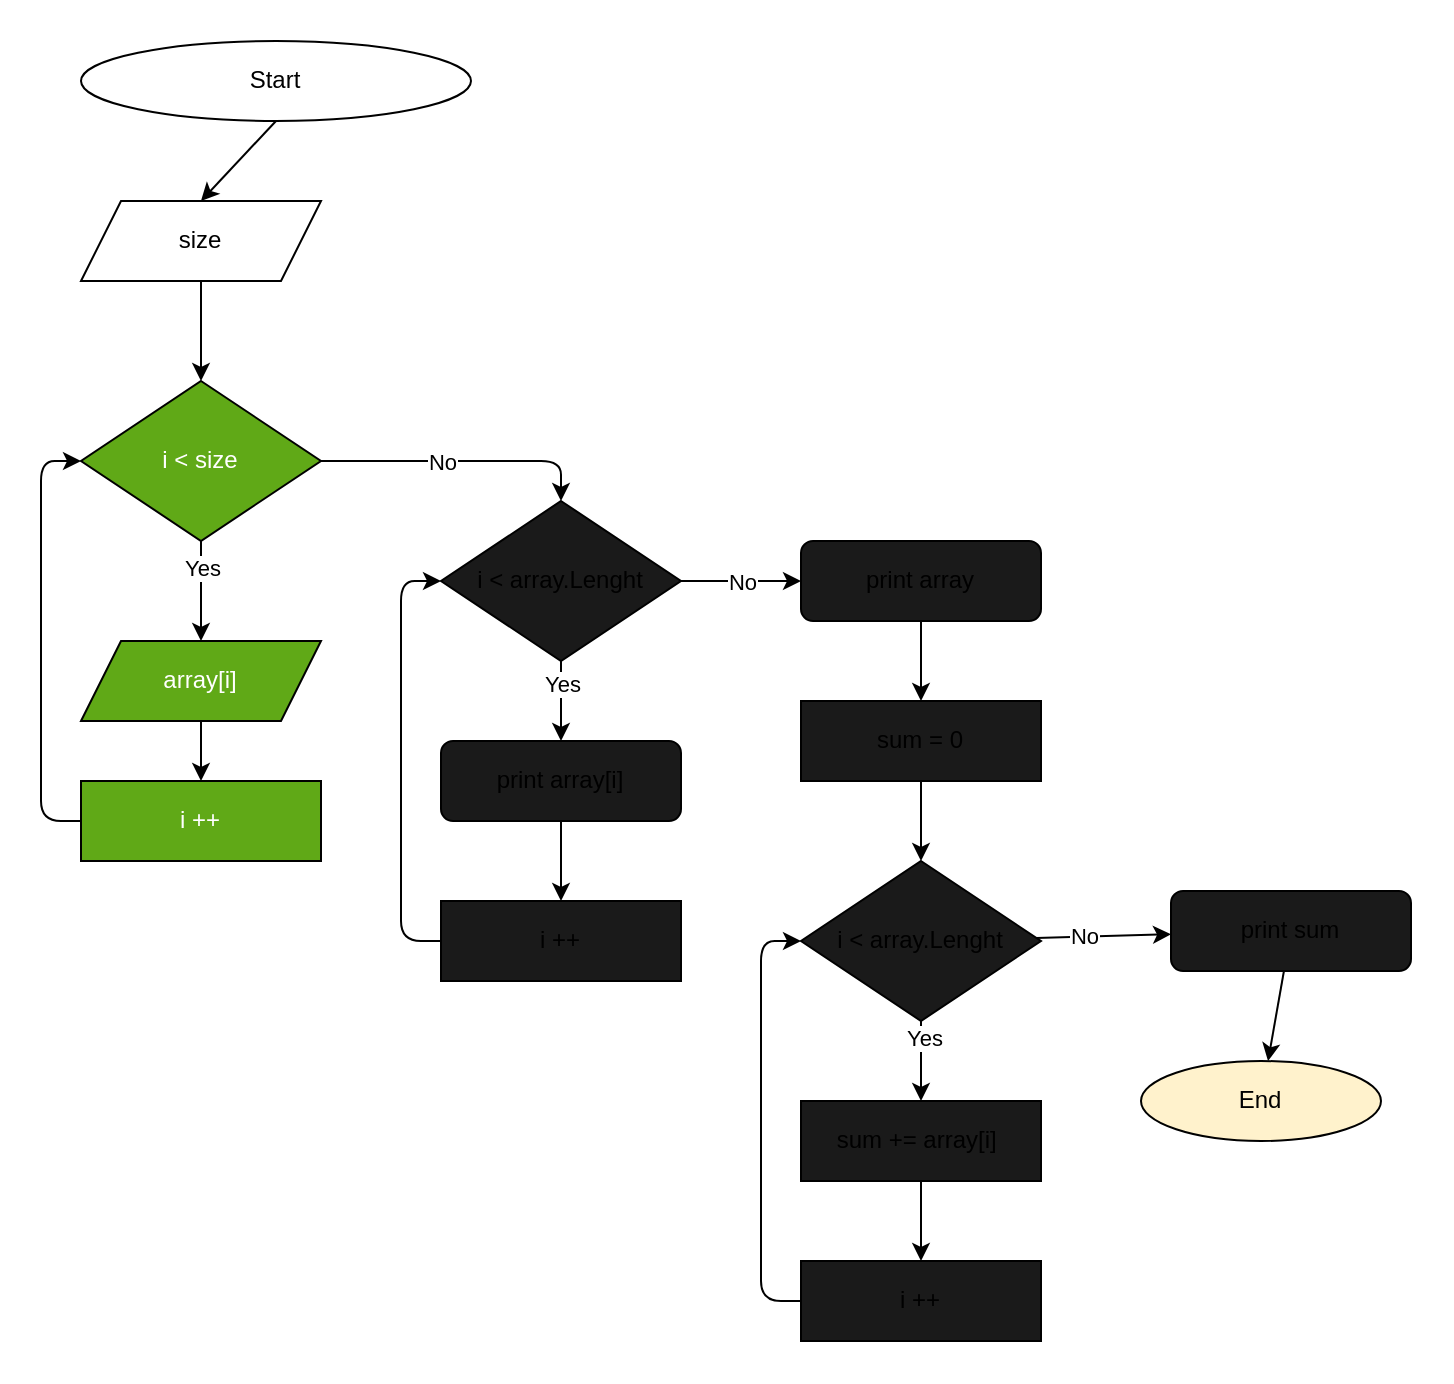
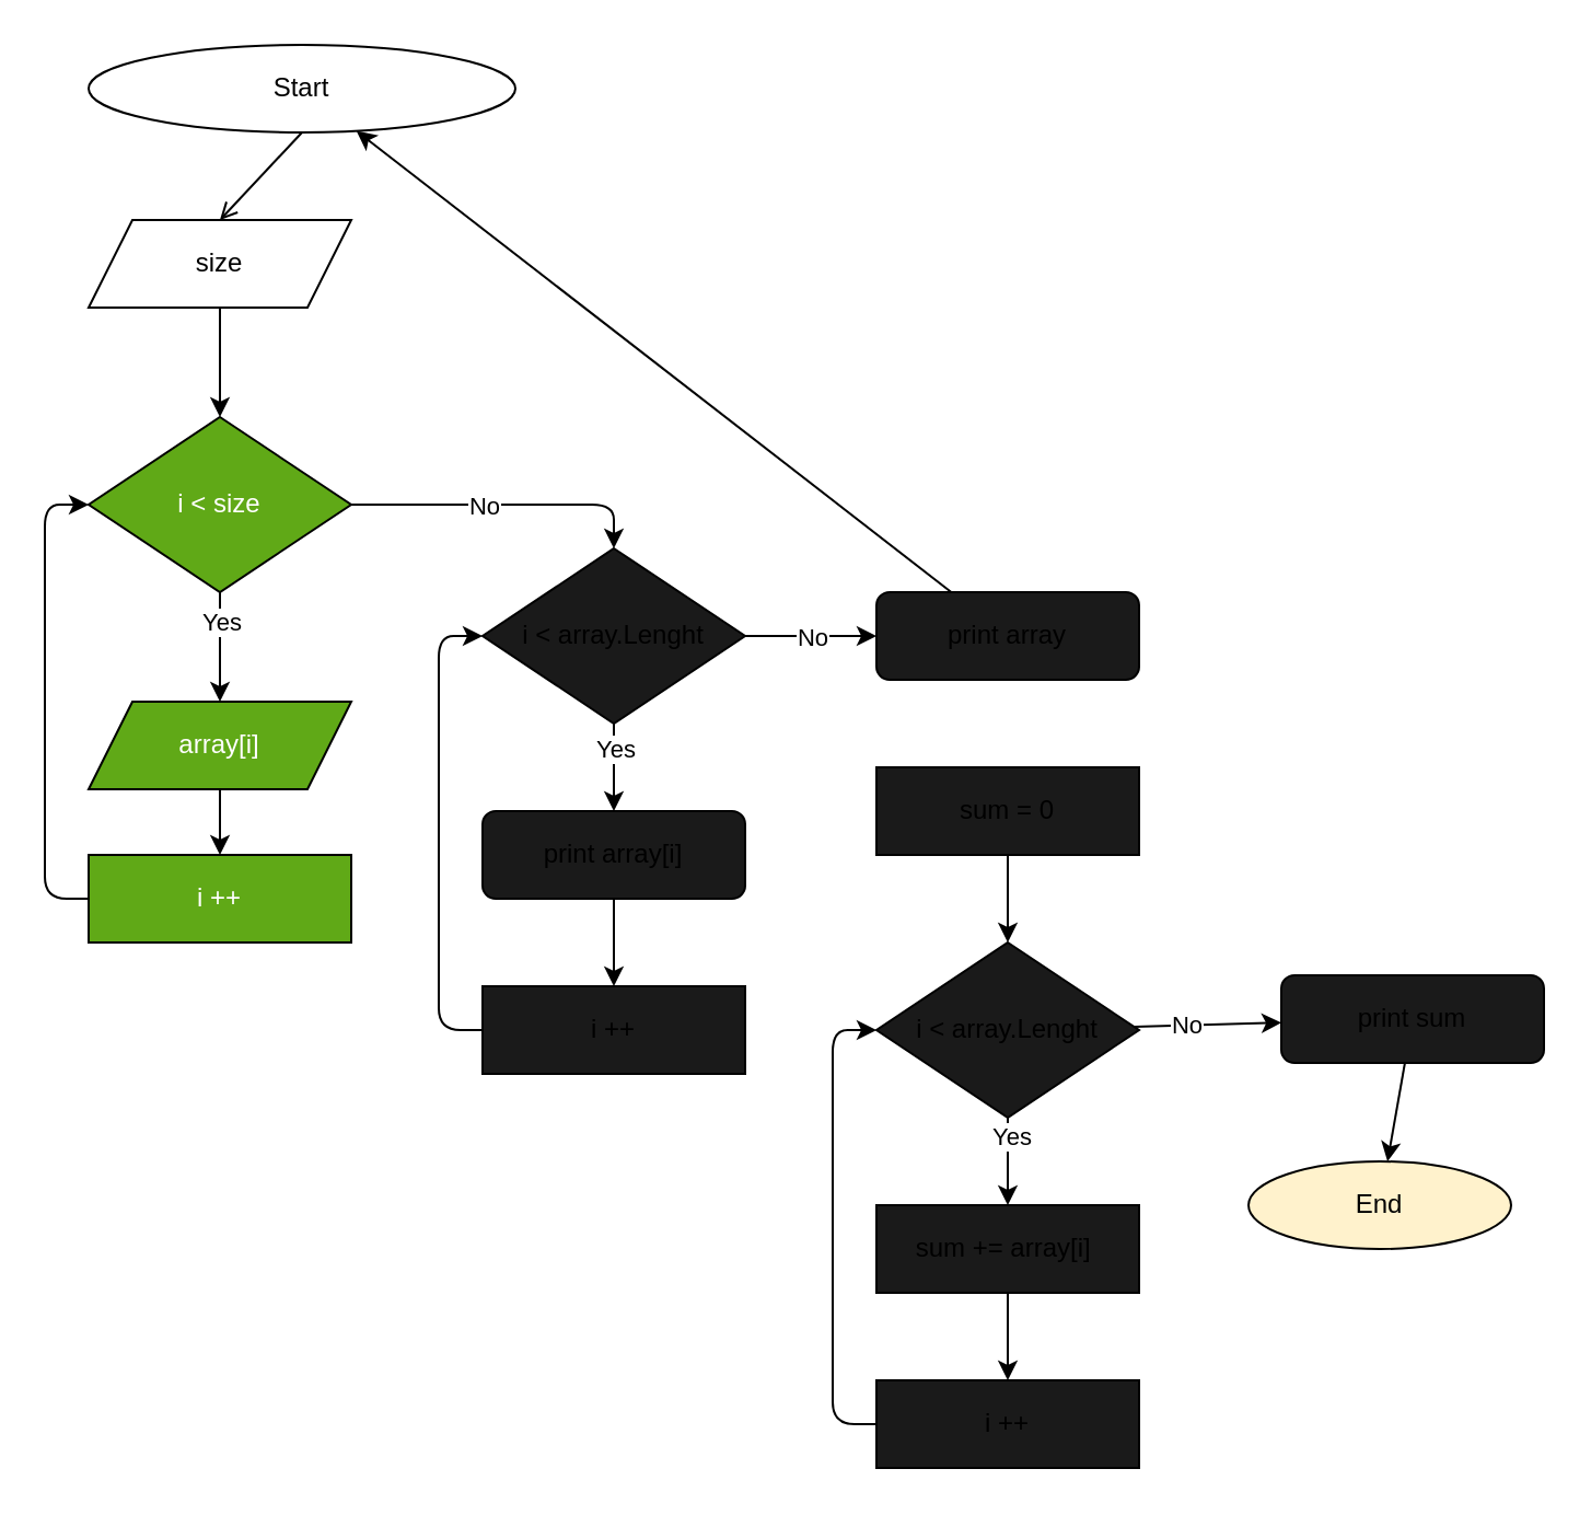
  <mxCell id="0" />
  <mxCell id="1" parent="0" />
  <mxCell id="2" style="edgeStyle=none;html=1;exitX=0.5;exitY=1;exitDx=0;exitDy=0;entryX=0.5;entryY=0;entryDx=0;entryDy=0;" edge="1" parent="1" source="3" target="10"><mxGeometry relative="1" as="geometry" /></mxCell>
  <mxCell id="3" value="size" style="shape=parallelogram;perimeter=parallelogramPerimeter;whiteSpace=wrap;html=1;fixedSize=1;" vertex="1" parent="1"><mxGeometry x="40" y="100" width="120" height="40" as="geometry" /></mxCell>
- <mxCell id="4" style="edgeStyle=none;html=1;exitX=0.5;exitY=1;exitDx=0;exitDy=0;entryX=0.5;entryY=0;entryDx=0;entryDy=0;" edge="1" parent="1" source="5" target="3"><mxGeometry relative="1" as="geometry" /></mxCell>
+ <mxCell id="4" style="edgeStyle=none;html=1;exitX=0.5;exitY=1;exitDx=0;exitDy=0;entryX=0.5;entryY=0;entryDx=0;entryDy=0;endArrow=open;" edge="1" parent="1" source="5" target="3"><mxGeometry relative="1" as="geometry" /></mxCell>
  <mxCell id="5" value="Start" style="ellipse;whiteSpace=wrap;html=1;" vertex="1" parent="1"><mxGeometry x="40" y="20" width="195" height="40" as="geometry" /></mxCell>
  <mxCell id="6" value="" style="edgeStyle=none;html=1;" edge="1" parent="1" source="10" target="12"><mxGeometry relative="1" as="geometry" /></mxCell>
  <mxCell id="7" value="Yes" style="edgeLabel;html=1;align=center;verticalAlign=middle;resizable=0;points=[];" vertex="1" connectable="0" parent="6"><mxGeometry x="-0.467" relative="1" as="geometry"><mxPoint as="offset" /></mxGeometry></mxCell>
  <mxCell id="8" value="" style="edgeStyle=none;html=1;entryX=0.5;entryY=0;entryDx=0;entryDy=0;" edge="1" parent="1" source="10" target="19"><mxGeometry relative="1" as="geometry"><mxPoint x="345" y="260" as="targetPoint" /><Array as="points"><mxPoint x="210" y="230" /><mxPoint x="280" y="230" /></Array></mxGeometry></mxCell>
  <mxCell id="9" value="No" style="edgeLabel;html=1;align=center;verticalAlign=middle;resizable=0;points=[];" vertex="1" connectable="0" parent="8"><mxGeometry x="-0.028" y="-1" relative="1" as="geometry"><mxPoint x="-8" y="-1" as="offset" /></mxGeometry></mxCell>
  <mxCell id="10" value="i &amp;lt; size" style="rhombus;whiteSpace=wrap;html=1;fillColor=#60a917;fontColor=#ffffff;strokeColor=#000000;" vertex="1" parent="1"><mxGeometry x="40" y="190" width="120" height="80" as="geometry" /></mxCell>
  <mxCell id="11" value="" style="edgeStyle=none;html=1;" edge="1" parent="1" source="12" target="14"><mxGeometry relative="1" as="geometry" /></mxCell>
  <mxCell id="12" value="array[i]" style="shape=parallelogram;perimeter=parallelogramPerimeter;whiteSpace=wrap;html=1;fixedSize=1;fillColor=#60a917;fontColor=#ffffff;strokeColor=#000000;" vertex="1" parent="1"><mxGeometry x="40" y="320" width="120" height="40" as="geometry" /></mxCell>
  <mxCell id="13" style="edgeStyle=none;html=1;exitX=0;exitY=0.5;exitDx=0;exitDy=0;entryX=0;entryY=0.5;entryDx=0;entryDy=0;" edge="1" parent="1" source="14" target="10"><mxGeometry relative="1" as="geometry"><Array as="points"><mxPoint x="20" y="410" /><mxPoint x="20" y="280" /><mxPoint x="20" y="230" /></Array></mxGeometry></mxCell>
  <mxCell id="14" value="i ++" style="rounded=0;whiteSpace=wrap;html=1;fillColor=#60a917;fontColor=#ffffff;strokeColor=#000000;" vertex="1" parent="1"><mxGeometry x="40" y="390" width="120" height="40" as="geometry" /></mxCell>
  <mxCell id="15" value="" style="edgeStyle=none;html=1;" edge="1" parent="1" source="19" target="21"><mxGeometry relative="1" as="geometry" /></mxCell>
  <mxCell id="16" value="Yes" style="edgeLabel;html=1;align=center;verticalAlign=middle;resizable=0;points=[];" vertex="1" connectable="0" parent="15"><mxGeometry x="-0.44" relative="1" as="geometry"><mxPoint as="offset" /></mxGeometry></mxCell>
  <mxCell id="17" value="" style="edgeStyle=none;html=1;" edge="1" parent="1" source="19" target="25"><mxGeometry relative="1" as="geometry" /></mxCell>
  <mxCell id="18" value="No" style="edgeLabel;html=1;align=center;verticalAlign=middle;resizable=0;points=[];" vertex="1" connectable="0" parent="17"><mxGeometry x="-0.476" y="2" relative="1" as="geometry"><mxPoint x="14" y="2" as="offset" /></mxGeometry></mxCell>
  <mxCell id="19" value="i &amp;lt; array.Lenght" style="rhombus;whiteSpace=wrap;html=1;strokeColor=#000000;fillColor=#1A1A1A;" vertex="1" parent="1"><mxGeometry x="220" y="250" width="120" height="80" as="geometry" /></mxCell>
  <mxCell id="20" value="" style="edgeStyle=none;html=1;" edge="1" parent="1" source="21" target="23"><mxGeometry relative="1" as="geometry" /></mxCell>
  <mxCell id="21" value="print array[i]" style="rounded=1;whiteSpace=wrap;html=1;strokeColor=#000000;fillColor=#1A1A1A;" vertex="1" parent="1"><mxGeometry x="220" y="370" width="120" height="40" as="geometry" /></mxCell>
  <mxCell id="22" style="edgeStyle=none;html=1;exitX=0;exitY=0.5;exitDx=0;exitDy=0;entryX=0;entryY=0.5;entryDx=0;entryDy=0;" edge="1" parent="1" source="23" target="19"><mxGeometry relative="1" as="geometry"><Array as="points"><mxPoint x="200" y="470" /><mxPoint x="200" y="360" /><mxPoint x="200" y="290" /></Array></mxGeometry></mxCell>
  <mxCell id="23" value="i ++" style="rounded=0;whiteSpace=wrap;html=1;strokeColor=#000000;fillColor=#1A1A1A;" vertex="1" parent="1"><mxGeometry x="220" y="450" width="120" height="40" as="geometry" /></mxCell>
- <mxCell id="24" value="" style="edgeStyle=none;html=1;" edge="1" parent="1" source="25" target="27"><mxGeometry relative="1" as="geometry" /></mxCell>
+ <mxCell id="24" value="" style="edgeStyle=none;html=1;" edge="1" parent="1" source="25" target="5"><mxGeometry relative="1" as="geometry" /></mxCell>
  <mxCell id="25" value="print array" style="rounded=1;whiteSpace=wrap;html=1;strokeColor=#000000;fillColor=#1A1A1A;" vertex="1" parent="1"><mxGeometry x="400" y="270" width="120" height="40" as="geometry" /></mxCell>
  <mxCell id="26" value="" style="edgeStyle=none;html=1;" edge="1" parent="1" source="27" target="32"><mxGeometry relative="1" as="geometry" /></mxCell>
  <mxCell id="27" value="sum = 0" style="rounded=0;whiteSpace=wrap;html=1;strokeColor=#000000;fillColor=#1A1A1A;" vertex="1" parent="1"><mxGeometry x="400" y="350" width="120" height="40" as="geometry" /></mxCell>
  <mxCell id="28" value="" style="edgeStyle=none;html=1;" edge="1" parent="1" source="32" target="34"><mxGeometry relative="1" as="geometry" /></mxCell>
  <mxCell id="29" value="Yes" style="edgeLabel;html=1;align=center;verticalAlign=middle;resizable=0;points=[];" vertex="1" connectable="0" parent="28"><mxGeometry x="-0.58" y="1" relative="1" as="geometry"><mxPoint as="offset" /></mxGeometry></mxCell>
  <mxCell id="30" value="" style="edgeStyle=none;html=1;" edge="1" parent="1" source="32" target="38"><mxGeometry relative="1" as="geometry" /></mxCell>
  <mxCell id="31" value="No" style="edgeLabel;html=1;align=center;verticalAlign=middle;resizable=0;points=[];" vertex="1" connectable="0" parent="30"><mxGeometry x="-0.499" y="-1" relative="1" as="geometry"><mxPoint x="7" y="-1" as="offset" /></mxGeometry></mxCell>
  <mxCell id="32" value="i &amp;lt; array.Lenght" style="rhombus;whiteSpace=wrap;html=1;strokeColor=#000000;fillColor=#1A1A1A;" vertex="1" parent="1"><mxGeometry x="400" y="430" width="120" height="80" as="geometry" /></mxCell>
  <mxCell id="33" value="" style="edgeStyle=none;html=1;" edge="1" parent="1" source="34" target="36"><mxGeometry relative="1" as="geometry" /></mxCell>
  <mxCell id="34" value="sum += array[i]&amp;nbsp;" style="rounded=0;whiteSpace=wrap;html=1;strokeColor=#000000;fillColor=#1A1A1A;" vertex="1" parent="1"><mxGeometry x="400" y="550" width="120" height="40" as="geometry" /></mxCell>
  <mxCell id="35" style="edgeStyle=none;html=1;exitX=0;exitY=0.5;exitDx=0;exitDy=0;entryX=0;entryY=0.5;entryDx=0;entryDy=0;" edge="1" parent="1" source="36" target="32"><mxGeometry relative="1" as="geometry"><Array as="points"><mxPoint x="380" y="650" /><mxPoint x="380" y="560" /><mxPoint x="380" y="470" /></Array></mxGeometry></mxCell>
  <mxCell id="36" value="i ++" style="rounded=0;whiteSpace=wrap;html=1;strokeColor=#000000;fillColor=#1A1A1A;" vertex="1" parent="1"><mxGeometry x="400" y="630" width="120" height="40" as="geometry" /></mxCell>
  <mxCell id="37" value="" style="edgeStyle=none;html=1;" edge="1" parent="1" source="38" target="39"><mxGeometry relative="1" as="geometry" /></mxCell>
  <mxCell id="38" value="print sum" style="rounded=1;whiteSpace=wrap;html=1;strokeColor=#000000;fillColor=#1A1A1A;" vertex="1" parent="1"><mxGeometry x="585" y="445" width="120" height="40" as="geometry" /></mxCell>
  <mxCell id="39" value="End" style="ellipse;whiteSpace=wrap;html=1;fillColor=#fff2cc;" vertex="1" parent="1"><mxGeometry x="570" y="530" width="120" height="40" as="geometry" /></mxCell>
